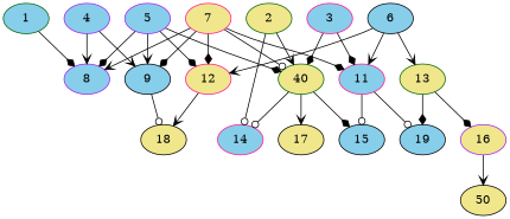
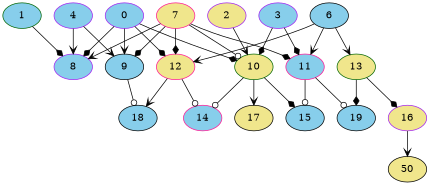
  digraph {
    node [alpha=0.14 color=black fillcolor=skyblue style=filled]
    edge [arrowhead=diamond]
    1 [color=darkgreen expect_size=41440256]
    8 [color=purple expect_size=17162240]
-   2 [alpha=0.03 color=darkgreen expect_size=22338560 fillcolor=khaki]
-   10 [alpha=0.08 color=darkgreen expect_size=10675200 fillcolor=khaki label=40]
+   2 [alpha=0.03 color=purple expect_size=22338560 fillcolor=khaki]
+   10 [alpha=0.08 color=darkgreen expect_size=10675200 fillcolor=khaki]
    14 [alpha=0.02 color=deeppink expect_size=34624512]
    15 [alpha=0.10 expect_size=39166976]
    17 [alpha=0.08 expect_size=39233536 fillcolor=khaki]
-   3 [alpha=0.04 color=deeppink expect_size=36459520]
+   3 [alpha=0.04 color=purple expect_size=36459520]
    11 [alpha=0.05 color=deeppink expect_size=31073280]
    19 [alpha=0.11 expect_size=30318592]
    4 [alpha=0.02 color=purple expect_size=50179072]
    9 [alpha=0.16 expect_size=20119552]
-   18 [alpha=0.15 expect_size=45563904 fillcolor=khaki]
-   5 [alpha=0.11 color=purple expect_size=43947008]
+   18 [alpha=0.15 expect_size=45563904]
+   5 [alpha=0.11 color=purple expect_size=43947008 label=0]
    12 [alpha=0.07 color=deeppink expect_size=16027648 fillcolor=khaki]
    6 [alpha=0.09 expect_size=6966272]
    13 [alpha=0.13 color=darkgreen expect_size=24128512 fillcolor=khaki]
    16 [alpha=0.15 color=purple expect_size=19026944 fillcolor=khaki]
    n19 [alpha=0.18 expect_size=20353024 fillcolor=khaki label=50]
    7 [alpha=0.03 color=deeppink expect_size=41507840 fillcolor=khaki]
    1 -> 8
    2 -> 10 [arrowhead=vee]
    10 -> 14 [arrowhead=odot]
    10 -> 15
    10 -> 17 [arrowhead=vee]
    3 -> 10
    3 -> 11
    11 -> 15 [arrowhead=odot]
    11 -> 19 [arrowhead=odot]
    4 -> 8 [arrowhead=vee]
    4 -> 9 [arrowhead=vee]
    9 -> 18 [arrowhead=odot]
    5 -> 8
    5 -> 10
    5 -> 9 [arrowhead=vee]
    5 -> 12
-   2 -> 14 [arrowhead=odot]
+   12 -> 14 [arrowhead=odot]
    12 -> 18 [arrowhead=vee]
    6 -> 11 [arrowhead=vee]
    6 -> 12 [arrowhead=vee]
    6 -> 13 [arrowhead=vee]
    13 -> 19
    13 -> 16
    16 -> n19 [arrowhead=vee]
    7 -> 8 [arrowhead=vee]
    7 -> 10 [arrowhead=odot]
    7 -> 11
    7 -> 9
    7 -> 12
  }
